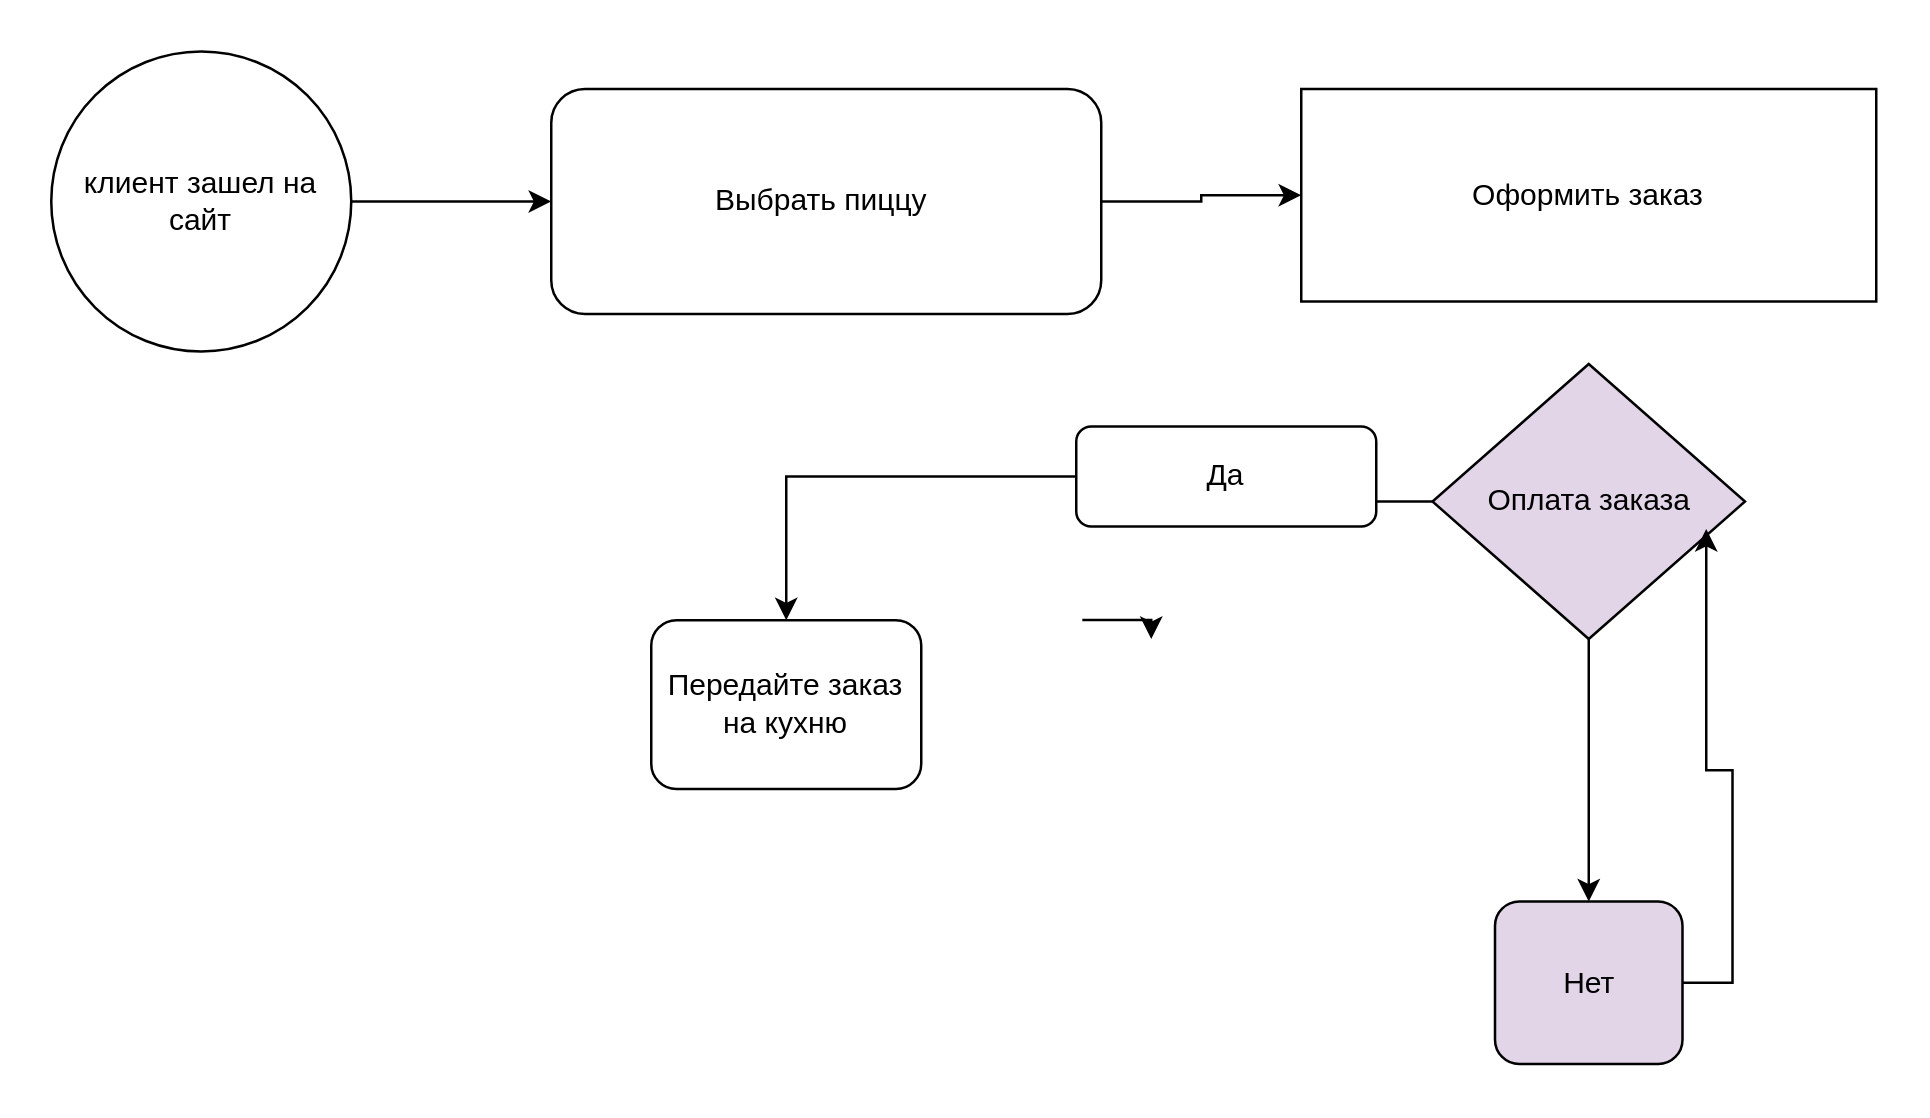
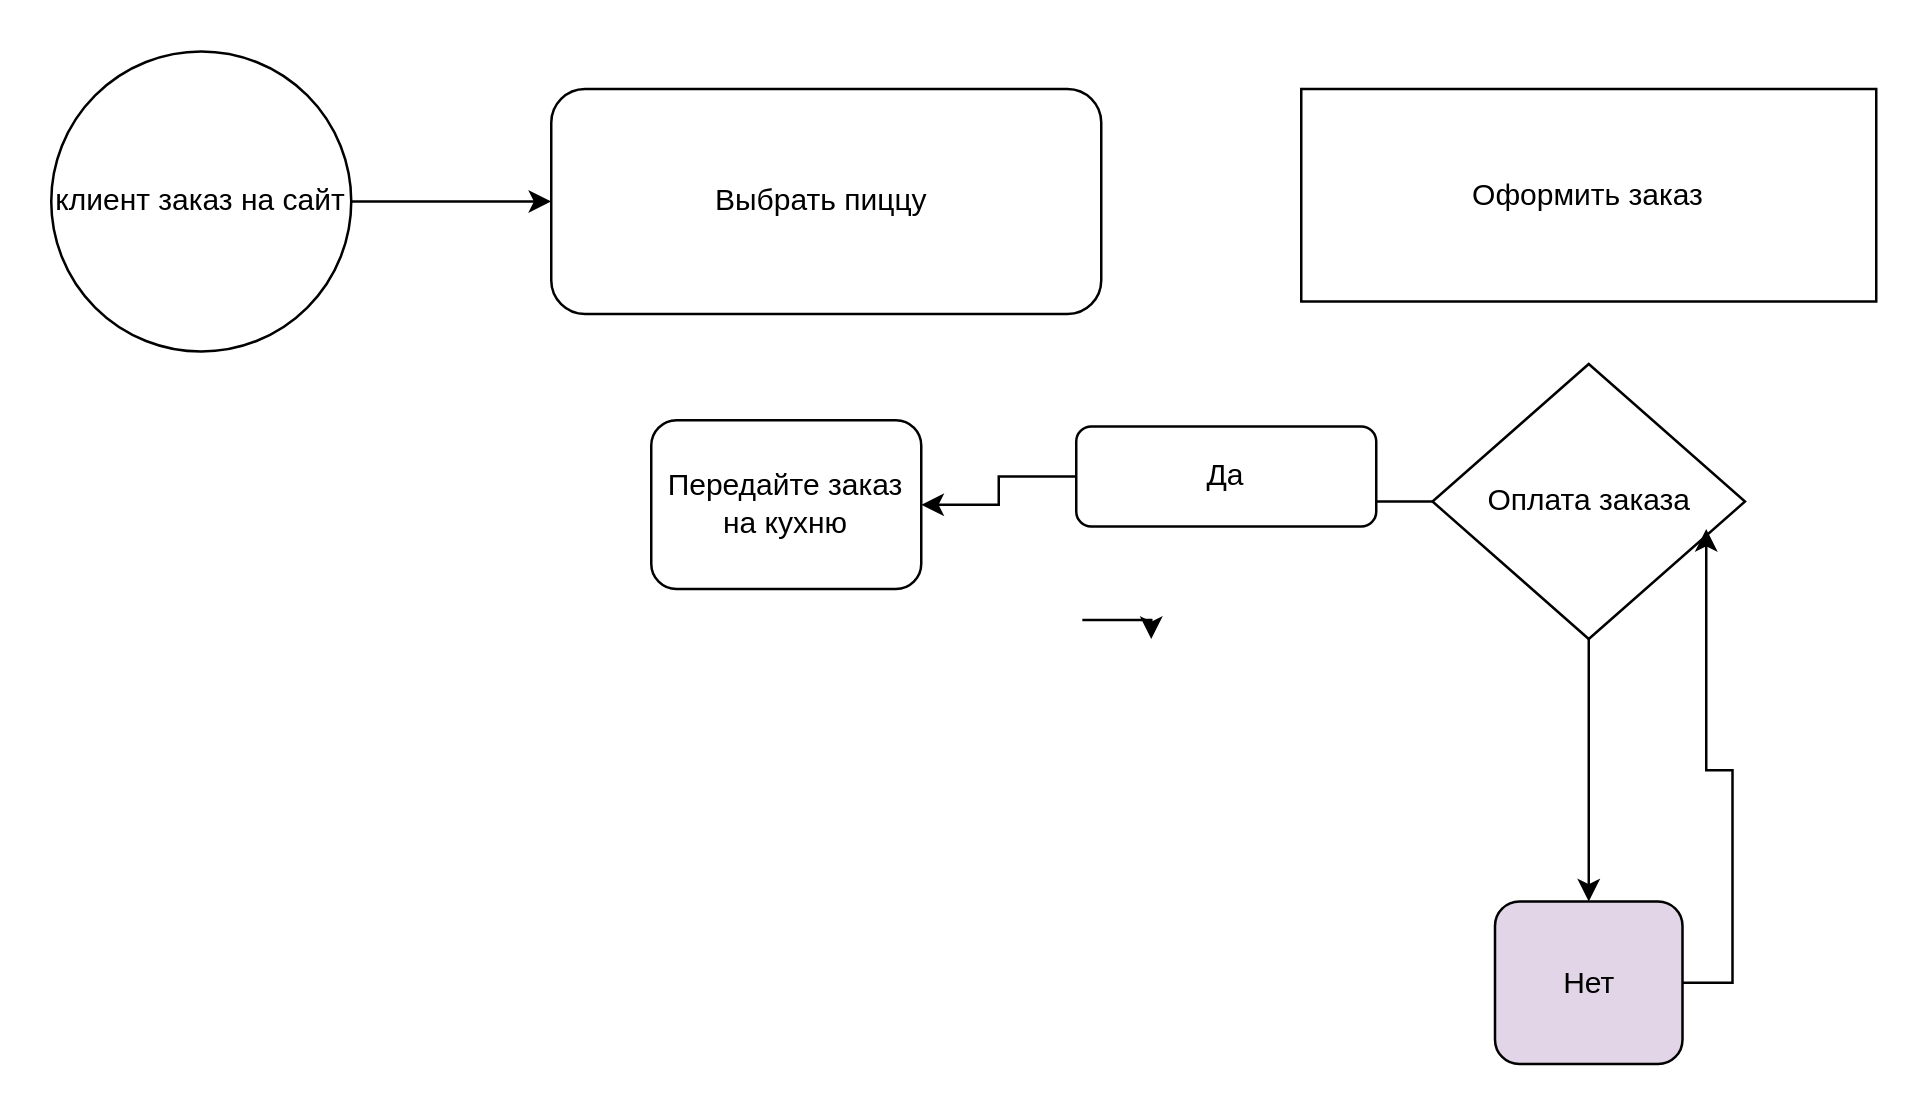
  <mxCell id="0" />
  <mxCell id="1" parent="0" />
  <mxCell id="2" style="edgeStyle=orthogonalEdgeStyle;rounded=0;orthogonalLoop=1;jettySize=auto;html=1;exitX=1;exitY=1;exitDx=0;exitDy=0;" parent="1" edge="1"><mxGeometry relative="1" as="geometry"><mxPoint x="460" y="255" as="targetPoint" /><mxPoint x="432.426" y="247.426" as="sourcePoint" /></mxGeometry></mxCell>
  <mxCell id="3" value="" style="edgeStyle=orthogonalEdgeStyle;rounded=0;orthogonalLoop=1;jettySize=auto;html=1;" parent="1" source="4" target="6" edge="1"><mxGeometry relative="1" as="geometry" /></mxCell>
- <mxCell id="4" value="клиент зашел на сайт" style="ellipse;whiteSpace=wrap;html=1;aspect=fixed;" parent="1" vertex="1"><mxGeometry x="20" y="20" width="120" height="120" as="geometry" /></mxCell>
- <mxCell id="5" value="" style="edgeStyle=orthogonalEdgeStyle;rounded=0;orthogonalLoop=1;jettySize=auto;html=1;" parent="1" source="6" target="7" edge="1"><mxGeometry relative="1" as="geometry" /></mxCell>
+ <mxCell id="4" value="клиент заказ на сайт" style="ellipse;whiteSpace=wrap;html=1;aspect=fixed;" parent="1" vertex="1"><mxGeometry x="20" y="20" width="120" height="120" as="geometry" /></mxCell>
  <mxCell id="6" value="Выбрать пиццу&amp;nbsp;" style="rounded=1;whiteSpace=wrap;html=1;" parent="1" vertex="1"><mxGeometry x="220" y="35" width="220" height="90" as="geometry" /></mxCell>
  <mxCell id="7" value="Оформить заказ" style="whiteSpace=wrap;html=1;rounded=0;" parent="1" vertex="1"><mxGeometry x="520" y="35" width="230" height="85" as="geometry" /></mxCell>
  <mxCell id="8" style="edgeStyle=orthogonalEdgeStyle;rounded=0;orthogonalLoop=1;jettySize=auto;html=1;" parent="1" source="10" edge="1"><mxGeometry relative="1" as="geometry"><mxPoint x="530" y="200" as="targetPoint" /></mxGeometry></mxCell>
  <mxCell id="9" value="" style="edgeStyle=orthogonalEdgeStyle;rounded=0;orthogonalLoop=1;jettySize=auto;html=1;" parent="1" source="10" target="14" edge="1"><mxGeometry relative="1" as="geometry" /></mxCell>
- <mxCell id="10" value="Оплата заказа" style="rhombus;whiteSpace=wrap;html=1;fillColor=#e1d5e7;" parent="1" vertex="1"><mxGeometry x="572.5" y="145" width="125" height="110" as="geometry" /></mxCell>
+ <mxCell id="10" value="Оплата заказа" style="rhombus;whiteSpace=wrap;html=1;" parent="1" vertex="1"><mxGeometry x="572.5" y="145" width="125" height="110" as="geometry" /></mxCell>
  <mxCell id="11" value="" style="edgeStyle=orthogonalEdgeStyle;rounded=0;orthogonalLoop=1;jettySize=auto;html=1;" parent="1" source="12" target="15" edge="1"><mxGeometry relative="1" as="geometry" /></mxCell>
  <mxCell id="12" value="Да" style="rounded=1;whiteSpace=wrap;html=1;" parent="1" vertex="1"><mxGeometry x="430" y="170" width="120" height="40" as="geometry" /></mxCell>
  <mxCell id="13" style="edgeStyle=orthogonalEdgeStyle;rounded=0;orthogonalLoop=1;jettySize=auto;html=1;exitX=1;exitY=0.5;exitDx=0;exitDy=0;entryX=0.876;entryY=0.6;entryDx=0;entryDy=0;entryPerimeter=0;" parent="1" source="14" target="10" edge="1"><mxGeometry relative="1" as="geometry"><mxPoint x="760" y="205" as="targetPoint" /></mxGeometry></mxCell>
  <mxCell id="14" value="Нет" style="rounded=1;whiteSpace=wrap;html=1;fillColor=#e1d5e7;" parent="1" vertex="1"><mxGeometry x="597.5" y="360" width="75" height="65" as="geometry" /></mxCell>
- <mxCell id="15" value="Передайте заказ на кухню" style="rounded=1;whiteSpace=wrap;html=1;" parent="1" vertex="1"><mxGeometry x="260" y="247.5" width="108" height="67.5" as="geometry" /></mxCell>
+ <mxCell id="15" value="Передайте заказ на кухню" style="rounded=1;whiteSpace=wrap;html=1;" parent="1" vertex="1"><mxGeometry x="260" y="167.5" width="108" height="67.5" as="geometry" /></mxCell>
